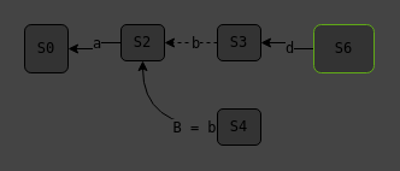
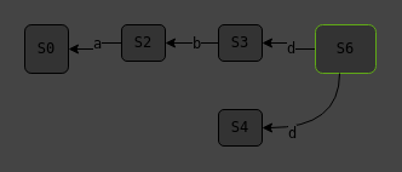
  <mxCell id="0" />
  <mxCell id="1" parent="0" />
  <mxCell id="2" value="&lt;div style=&quot;&quot;&gt;S0&lt;/div&gt;" style="rounded=1;whiteSpace=wrap;html=1;fontFamily=monospace;align=center;spacing=7;verticalAlign=middle;spacingTop=0;fillColor=#333333;" parent="1" vertex="1"><mxGeometry x="20" y="20" width="36" height="40" as="geometry" /></mxCell>
  <mxCell id="3" style="edgeStyle=orthogonalEdgeStyle;rounded=0;orthogonalLoop=1;jettySize=auto;html=1;fontFamily=monospace;fontSize=12;fontColor=default;labelBackgroundColor=#444444;resizable=0;" parent="1" source="5" target="2" edge="1"><mxGeometry relative="1" as="geometry" /></mxCell>
  <mxCell id="4" value="a" style="edgeLabel;html=1;align=center;verticalAlign=middle;resizable=0;points=[];rounded=0;strokeColor=default;spacing=10;fontFamily=monospace;fontSize=12;fontColor=default;labelBackgroundColor=#444444;fillColor=default;gradientColor=none;" parent="3" vertex="1" connectable="0"><mxGeometry x="-0.136" y="2" relative="1" as="geometry"><mxPoint y="-2" as="offset" /></mxGeometry></mxCell>
  <mxCell id="5" value="&lt;div style=&quot;&quot;&gt;S2&lt;/div&gt;" style="rounded=1;whiteSpace=wrap;html=1;fontFamily=monospace;align=center;spacing=7;verticalAlign=middle;spacingTop=0;fillColor=#333333;strokeColor=default;fontSize=12;fontColor=default;" parent="1" vertex="1"><mxGeometry x="100" y="20" width="36" height="30" as="geometry" /></mxCell>
- <mxCell id="6" style="edgeStyle=orthogonalEdgeStyle;rounded=0;orthogonalLoop=1;jettySize=auto;html=1;fontFamily=monospace;fontSize=12;fontColor=default;labelBackgroundColor=#444444;resizable=0;dashed=1;" parent="1" source="8" target="5" edge="1"><mxGeometry relative="1" as="geometry" /></mxCell>
+ <mxCell id="6" style="edgeStyle=orthogonalEdgeStyle;rounded=0;orthogonalLoop=1;jettySize=auto;html=1;fontFamily=monospace;fontSize=12;fontColor=default;labelBackgroundColor=#444444;resizable=0;" parent="1" source="8" target="5" edge="1"><mxGeometry relative="1" as="geometry" /></mxCell>
  <mxCell id="7" value="b" style="edgeLabel;html=1;align=center;verticalAlign=middle;resizable=0;points=[];rounded=0;strokeColor=default;spacing=10;fontFamily=monospace;fontSize=12;fontColor=default;labelBackgroundColor=#444444;fillColor=default;gradientColor=none;" parent="6" vertex="1" connectable="0"><mxGeometry x="-0.182" y="2" relative="1" as="geometry"><mxPoint x="-1" y="-2" as="offset" /></mxGeometry></mxCell>
  <mxCell id="8" value="&lt;div style=&quot;&quot;&gt;S3&lt;/div&gt;" style="rounded=1;whiteSpace=wrap;html=1;fontFamily=monospace;align=center;spacing=7;verticalAlign=middle;spacingTop=0;fillColor=#333333;strokeColor=default;fontSize=12;fontColor=default;" parent="1" vertex="1"><mxGeometry x="180" y="20" width="36" height="30" as="geometry" /></mxCell>
- <mxCell id="9" style="edgeStyle=orthogonalEdgeStyle;rounded=0;orthogonalLoop=1;jettySize=auto;html=1;fontFamily=monospace;fontSize=12;fontColor=default;labelBackgroundColor=#444444;resizable=0;curved=1;" parent="1" source="11" target="5" edge="1"><mxGeometry relative="1" as="geometry" /></mxCell>
- <mxCell id="10" value="B = b" style="edgeLabel;html=1;align=center;verticalAlign=middle;resizable=0;points=[];rounded=0;strokeColor=default;spacingTop=0;spacing=10;fontFamily=monospace;fontSize=12;fontColor=default;fillColor=default;labelBackgroundColor=#444444;gradientColor=none;" parent="9" vertex="1" connectable="0"><mxGeometry x="-0.197" y="-9" relative="1" as="geometry"><mxPoint x="27" y="9" as="offset" /></mxGeometry></mxCell>
  <mxCell id="11" value="&lt;div style=&quot;&quot;&gt;S4&lt;/div&gt;" style="rounded=1;whiteSpace=wrap;html=1;fontFamily=monospace;align=center;spacing=7;verticalAlign=middle;spacingTop=0;fillColor=#333333;strokeColor=default;fontSize=12;fontColor=default;" parent="1" vertex="1"><mxGeometry x="180" y="90" width="36" height="30" as="geometry" /></mxCell>
  <mxCell id="12" style="edgeStyle=orthogonalEdgeStyle;rounded=0;orthogonalLoop=1;jettySize=auto;html=1;fontFamily=monospace;fontSize=12;fontColor=default;labelBackgroundColor=#444444;resizable=0;" parent="1" source="14" target="8" edge="1"><mxGeometry relative="1" as="geometry" /></mxCell>
  <mxCell id="13" value="d" style="edgeLabel;html=1;align=center;verticalAlign=middle;resizable=0;points=[];rounded=0;strokeColor=default;spacing=10;fontFamily=monospace;fontSize=12;fontColor=default;labelBackgroundColor=#444444;fillColor=default;gradientColor=none;" parent="12" vertex="1" connectable="0"><mxGeometry x="-0.227" y="3" relative="1" as="geometry"><mxPoint x="-2" y="-4" as="offset" /></mxGeometry></mxCell>
  <mxCell id="14" value="&lt;div style=&quot;&quot;&gt;S6&lt;/div&gt;" style="rounded=1;whiteSpace=wrap;html=1;fontFamily=monospace;align=center;spacing=7;verticalAlign=middle;spacingTop=0;fillColor=#333333;strokeColor=#60A917;fontSize=12;fontColor=default;" parent="1" vertex="1"><mxGeometry x="260" y="20" width="50" height="40" as="geometry" /></mxCell>
+ <mxCell id="15" style="edgeStyle=orthogonalEdgeStyle;rounded=0;orthogonalLoop=1;jettySize=auto;html=1;fontFamily=monospace;fontSize=12;fontColor=default;labelBackgroundColor=#444444;resizable=0;curved=1;" parent="1" source="14" target="11" edge="1"><mxGeometry relative="1" as="geometry"><mxPoint x="260" y="105" as="sourcePoint" /><Array as="points"><mxPoint x="280" y="105" /></Array></mxGeometry></mxCell>
+ <mxCell id="16" value="d" style="edgeLabel;html=1;align=center;verticalAlign=middle;resizable=0;points=[];rounded=0;strokeColor=default;spacing=10;fontFamily=monospace;fontSize=12;fontColor=default;labelBackgroundColor=#444444;fillColor=default;gradientColor=none;" parent="15" vertex="1" connectable="0"><mxGeometry x="-0.318" y="3" relative="1" as="geometry"><mxPoint x="-43" y="12" as="offset" /></mxGeometry></mxCell>
